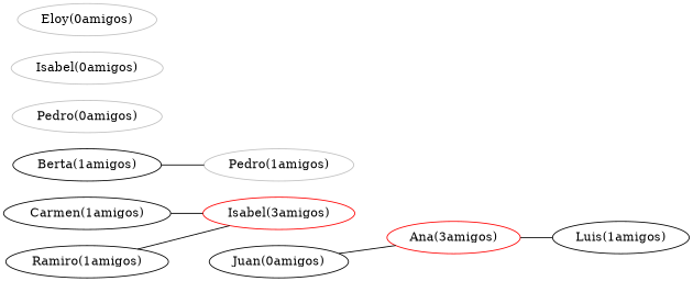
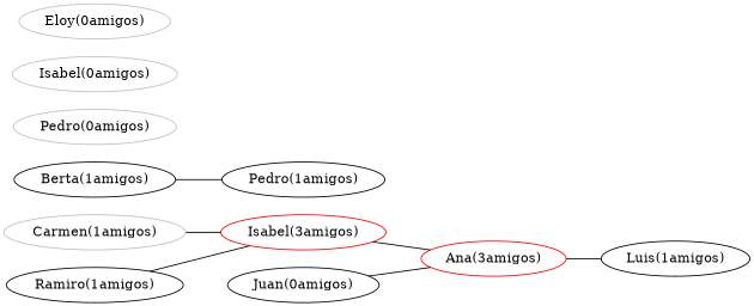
  strict graph {
    rankdir=LR
    node [color=black]
    edge [style=solid]
    n1 [color=red label="Ana(3amigos)"]
    n2 [label="Luis(1amigos)"]
    n3 [label="Berta(1amigos)"]
-   n4 [color=gray label="Pedro(1amigos)"]
+   n4 [label="Pedro(1amigos)"]
    n5 [color=gray label="Pedro(0amigos)"]
    n6 [color=gray label="Isabel(0amigos)"]
-   n7 [label="Carmen(1amigos)"]
+   n7 [color=gray label="Carmen(1amigos)"]
    n8 [color=red label="Isabel(3amigos)"]
    n9 [label="Juan(0amigos)"]
    n10 [label="Ramiro(1amigos)"]
    n11 [color=gray label="Eloy(0amigos)"]
    n1 -- n2
    n3 -- n4
    n7 -- n8
+   n8 -- n1
    n9 -- n1
    n10 -- n8
  }
